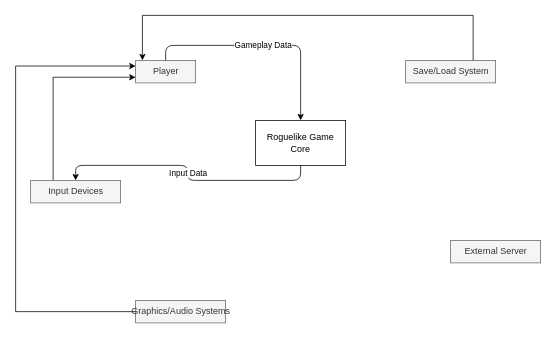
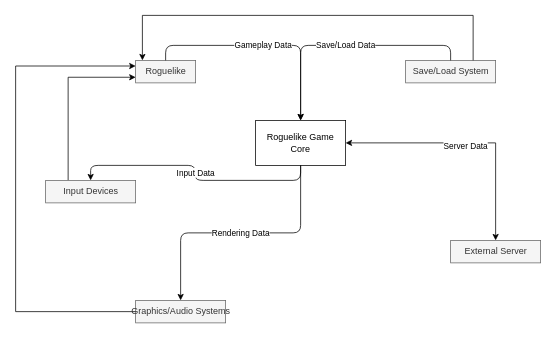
  <mxCell id="0" />
  <mxCell id="1" parent="0" />
- <mxCell id="2" value="Player" style="text;html=1;align=center;fillColor=#f5f5f5;fontColor=#333333;strokeColor=#666666;" vertex="1" parent="1"><mxGeometry x="180" y="80" width="80" height="30" as="geometry" /></mxCell>
+ <mxCell id="2" value="Roguelike" style="text;html=1;align=center;fillColor=#f5f5f5;fontColor=#333333;strokeColor=#666666;" vertex="1" parent="1"><mxGeometry x="180" y="80" width="80" height="30" as="geometry" /></mxCell>
  <mxCell id="3" value="Roguelike Game Core" style="whiteSpace=wrap;html=1;rounded=0;" vertex="1" parent="1"><mxGeometry x="340" y="160" width="120" height="60" as="geometry" /></mxCell>
  <mxCell id="4" value="Gameplay Data" style="edgeStyle=orthogonalEdgeStyle;rounded=1;orthogonalLoop=1;jettySize=auto;html=1;exitX=0.5;exitY=0;exitDx=0;exitDy=0;" edge="1" parent="1" source="2" target="3"><mxGeometry width="50" height="50" relative="1" as="geometry"><mxPoint x="220" y="210" as="sourcePoint" /><mxPoint x="380" y="210" as="targetPoint" /></mxGeometry></mxCell>
  <mxCell id="5" value="Save/Load System" style="text;html=1;align=center;fillColor=#f5f5f5;fontColor=#333333;strokeColor=#666666;" vertex="1" parent="1"><mxGeometry x="540" y="80" width="120" height="30" as="geometry" /></mxCell>
+ <mxCell id="6" value="Save/Load Data" style="edgeStyle=orthogonalEdgeStyle;rounded=1;orthogonalLoop=1;jettySize=auto;html=1;exitX=0.5;exitY=0;exitDx=0;exitDy=0;" edge="1" parent="1" source="5" target="3"><mxGeometry width="50" height="50" relative="1" as="geometry"><mxPoint x="600" y="110" as="sourcePoint" /><mxPoint x="400" y="190" as="targetPoint" /></mxGeometry></mxCell>
+ <mxCell id="7" style="edgeStyle=orthogonalEdgeStyle;rounded=0;orthogonalLoop=1;jettySize=auto;html=1;exitX=0.5;exitY=0;exitDx=0;exitDy=0;entryX=1;entryY=0.5;entryDx=0;entryDy=0;startArrow=classic;startFill=1;" edge="1" parent="1" source="9" target="3"><mxGeometry relative="1" as="geometry" /></mxCell>
+ <mxCell id="8" value="Server Data" style="edgeLabel;html=1;align=center;verticalAlign=middle;resizable=0;points=[];" vertex="1" connectable="0" parent="7"><mxGeometry x="0.035" y="3" relative="1" as="geometry"><mxPoint as="offset" /></mxGeometry></mxCell>
  <mxCell id="9" value="External Server" style="text;html=1;align=center;fillColor=#f5f5f5;fontColor=#333333;strokeColor=#666666;" vertex="1" parent="1"><mxGeometry x="600" y="320" width="120" height="30" as="geometry" /></mxCell>
  <mxCell id="10" style="edgeStyle=orthogonalEdgeStyle;rounded=0;orthogonalLoop=1;jettySize=auto;html=1;exitX=0.25;exitY=0;exitDx=0;exitDy=0;entryX=0;entryY=0.75;entryDx=0;entryDy=0;" edge="1" parent="1" source="11" target="2"><mxGeometry relative="1" as="geometry" /></mxCell>
- <mxCell id="11" value="Input Devices" style="text;html=1;align=center;fillColor=#f5f5f5;fontColor=#333333;strokeColor=#666666;" vertex="1" parent="1"><mxGeometry x="40" y="240" width="120" height="30" as="geometry" /></mxCell>
+ <mxCell id="11" value="Input Devices" style="text;html=1;align=center;fillColor=#f5f5f5;fontColor=#333333;strokeColor=#666666;" vertex="1" parent="1"><mxGeometry x="60" y="240" width="120" height="30" as="geometry" /></mxCell>
  <mxCell id="12" value="Input Data" style="edgeStyle=orthogonalEdgeStyle;rounded=1;orthogonalLoop=1;jettySize=auto;html=1;exitX=0.5;exitY=0;exitDx=0;exitDy=0;endArrow=none;endFill=0;startArrow=classic;startFill=1;" edge="1" parent="1" source="11" target="3"><mxGeometry width="50" height="50" relative="1" as="geometry"><mxPoint x="100" y="270" as="sourcePoint" /><mxPoint x="400" y="190" as="targetPoint" /></mxGeometry></mxCell>
  <mxCell id="13" style="edgeStyle=orthogonalEdgeStyle;rounded=0;orthogonalLoop=1;jettySize=auto;html=1;exitX=0;exitY=0.5;exitDx=0;exitDy=0;entryX=0;entryY=0.25;entryDx=0;entryDy=0;" edge="1" parent="1" source="14" target="2"><mxGeometry relative="1" as="geometry"><Array as="points"><mxPoint x="20" y="415" /><mxPoint x="20" y="88" /></Array></mxGeometry></mxCell>
  <mxCell id="14" value="Graphics/Audio Systems" style="text;html=1;align=center;fillColor=#f5f5f5;fontColor=#333333;strokeColor=#666666;" vertex="1" parent="1"><mxGeometry x="180" y="400" width="120" height="30" as="geometry" /></mxCell>
+ <mxCell id="15" value="Rendering Data" style="edgeStyle=orthogonalEdgeStyle;rounded=1;orthogonalLoop=1;jettySize=auto;html=1;exitX=0.5;exitY=0;exitDx=0;exitDy=0;endArrow=none;endFill=0;startArrow=classic;startFill=1;" edge="1" parent="1" source="14" target="3"><mxGeometry width="50" height="50" relative="1" as="geometry"><mxPoint x="240" y="430" as="sourcePoint" /><mxPoint x="400" y="190" as="targetPoint" /></mxGeometry></mxCell>
  <mxCell id="16" style="edgeStyle=orthogonalEdgeStyle;rounded=0;orthogonalLoop=1;jettySize=auto;html=1;exitX=0.75;exitY=0;exitDx=0;exitDy=0;entryX=0.113;entryY=0;entryDx=0;entryDy=0;entryPerimeter=0;" edge="1" parent="1" source="5" target="2"><mxGeometry relative="1" as="geometry"><Array as="points"><mxPoint x="630" y="20" /><mxPoint x="189" y="20" /></Array></mxGeometry></mxCell>
